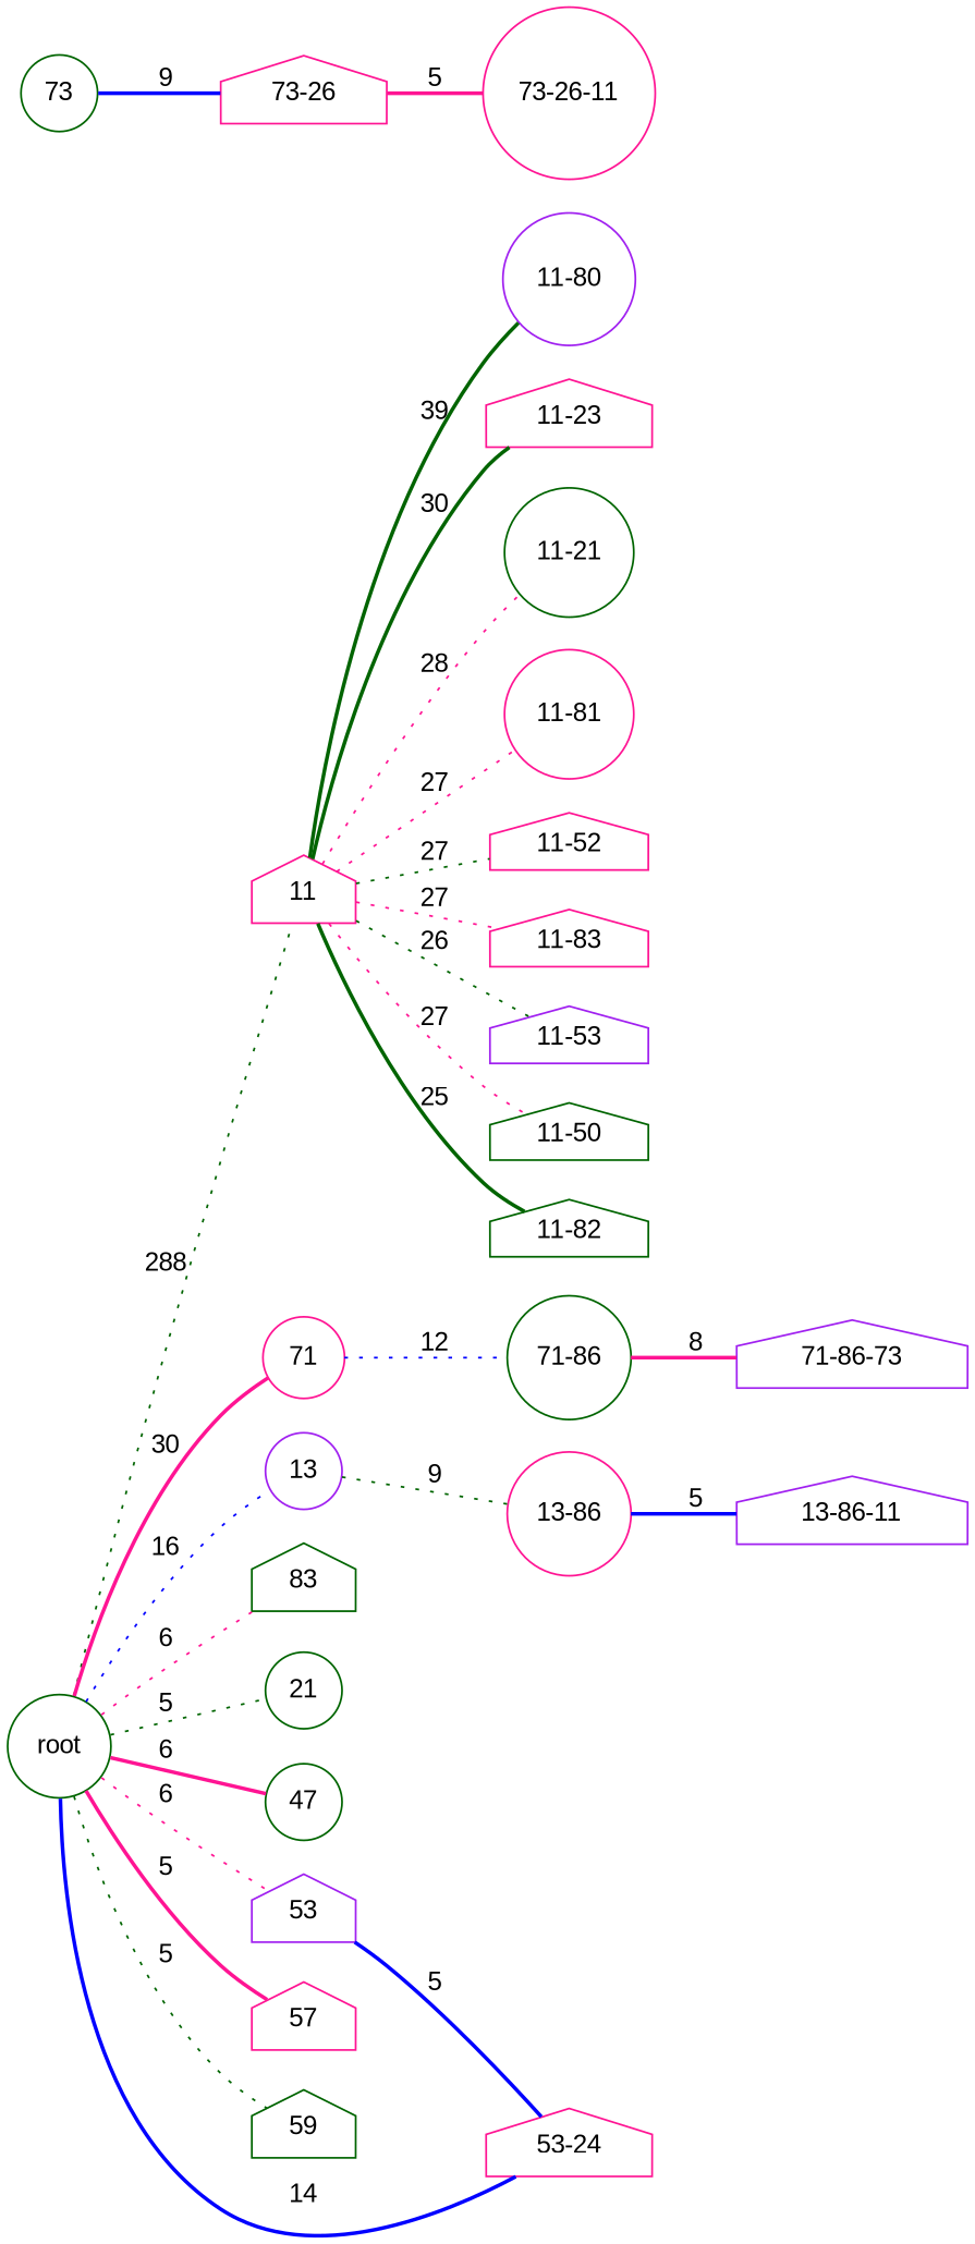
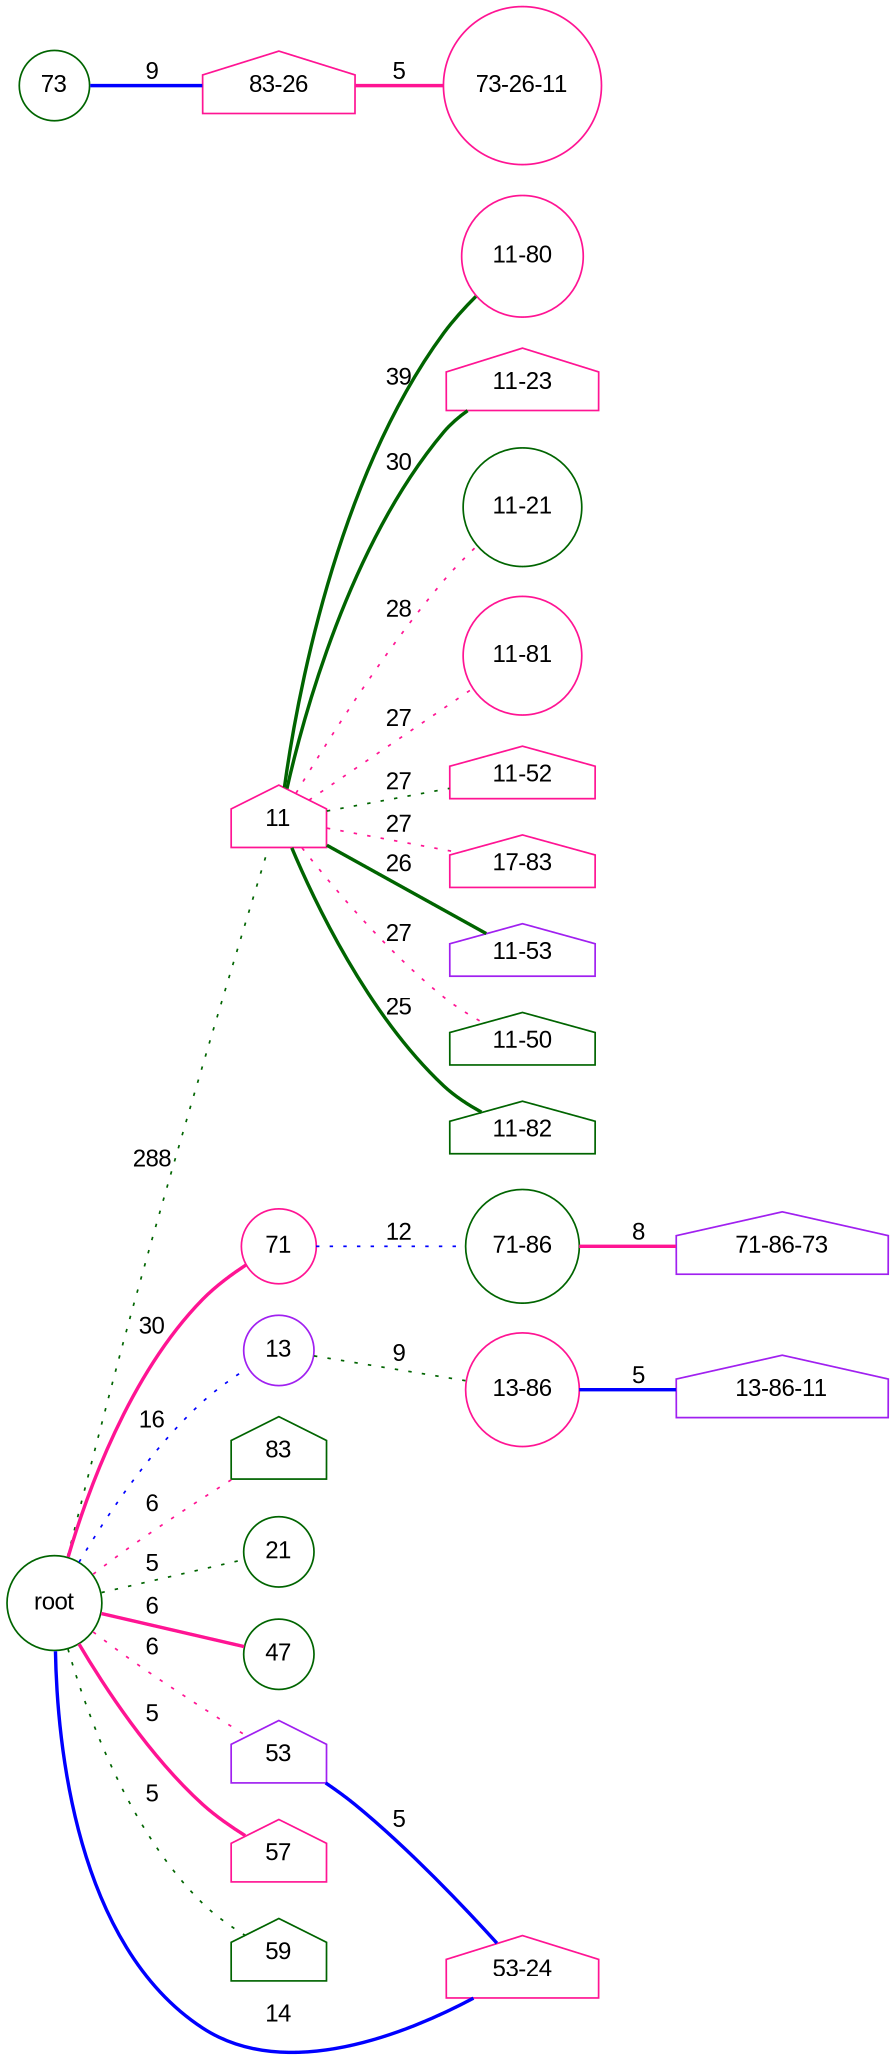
  graph {
    fontname="Liberation Sans"
    rankdir=LR
    node [color=deeppink fontname="Liberation Sans" shape=house]
    edge [color=deeppink fontname="Liberation Sans" style=dotted]
    root [color=darkgreen height=0.41501 shape=circle width=0.46481]
    11 [height=0.41501 width=0.46481]
    71 [height=0.47726 shape=circle width=0.40418]
    13 [color=purple height=0.38181 shape=circle width=0.50523]
    83 [color=darkgreen height=0.38181 width=0.50523]
    21 [color=darkgreen height=0.38181 shape=circle width=0.50523]
    47 [color=darkgreen height=0.38181 shape=circle width=0.50523]
    53 [color=purple height=0.38181 width=0.50523]
    n9 [height=0.38181 label=57 width=0.50523]
    59 [color=darkgreen height=0.38181 width=0.50523]
    "53-24" [height=0.3818 width=0.50525]
-   "11-80" [color=purple height=0.41501 shape=circle width=0.46481]
+   "11-80" [height=0.41501 shape=circle width=0.46481]
    "11-23" [height=0.41501 width=0.46481]
    "11-21" [color=darkgreen height=0.47726 shape=circle width=0.40418]
    "11-81" [height=0.47726 shape=circle width=0.40418]
    "11-52" [height=0.47726 width=0.40418]
-   "11-83" [height=0.47726 width=0.40418]
+   "11-83" [height=0.47726 width=0.40418 label="17-83"]
    "11-53" [color=purple height=0.47726 width=0.40418]
    "11-50" [color=darkgreen height=0.47726 width=0.40418]
    "11-82" [color=darkgreen height=0.47726 width=0.40418]
    "71-86" [color=darkgreen height=0.38181 shape=circle width=0.50523]
    "13-86" [height=0.38181 shape=circle width=0.50523]
    73 [color=darkgreen height=0.38181 shape=circle width=0.50523]
-   "73-26" [height=0.38181 width=0.50522]
+   "73-26" [height=0.38181 width=0.50522 label="83-26"]
    "71-86-73" [color=purple height=0.38181 width=0.50523]
    "13-86-11" [color=purple height=0.38181 width=0.50522]
    "73-26-11" [height=0.38183 shape=circle width=0.5052]
    root -- 11 [color=darkgreen label=288]
    root -- 71 [label=30 style=bold]
    root -- 13 [color=blue label=16]
    root -- 83 [label=6]
    root -- 21 [color=darkgreen label=5]
    root -- 47 [label=6 style=bold]
    root -- 53 [label=6]
    root -- n9 [label=5 style=bold]
    root -- 59 [color=darkgreen label=5]
    root -- "53-24" [color=blue label=14 style=bold]
    11 -- "11-80" [color=darkgreen label=39 style=bold]
    11 -- "11-23" [color=darkgreen label=30 style=bold]
    11 -- "11-21" [label=28]
    11 -- "11-81" [label=27]
    11 -- "11-52" [color=darkgreen label=27]
    11 -- "11-83" [label=27]
-   11 -- "11-53" [color=darkgreen label=26]
+   11 -- "11-53" [color=darkgreen label=26 style=bold]
    11 -- "11-50" [label=27]
    11 -- "11-82" [color=darkgreen label=25 style=bold]
    71 -- "71-86" [color=blue label=12]
    13 -- "13-86" [color=darkgreen label=9]
    53 -- "53-24" [color=blue label=5 style=bold]
    "71-86" -- "71-86-73" [label=8 style=bold]
    "13-86" -- "13-86-11" [color=blue label=5 style=bold]
    73 -- "73-26" [color=blue label=9 style=bold]
    "73-26" -- "73-26-11" [label=5 style=bold]
  }
